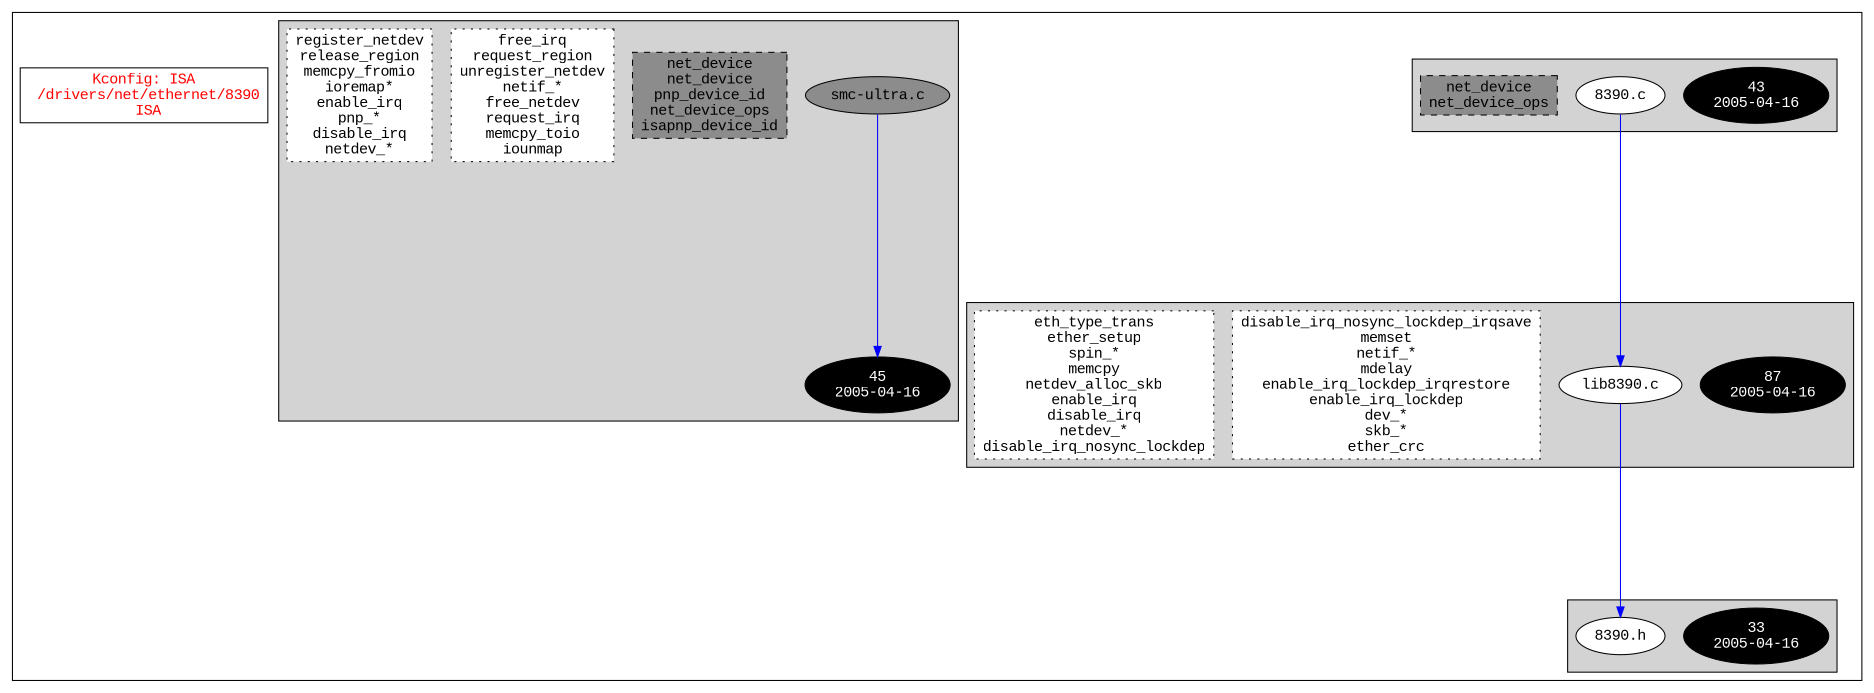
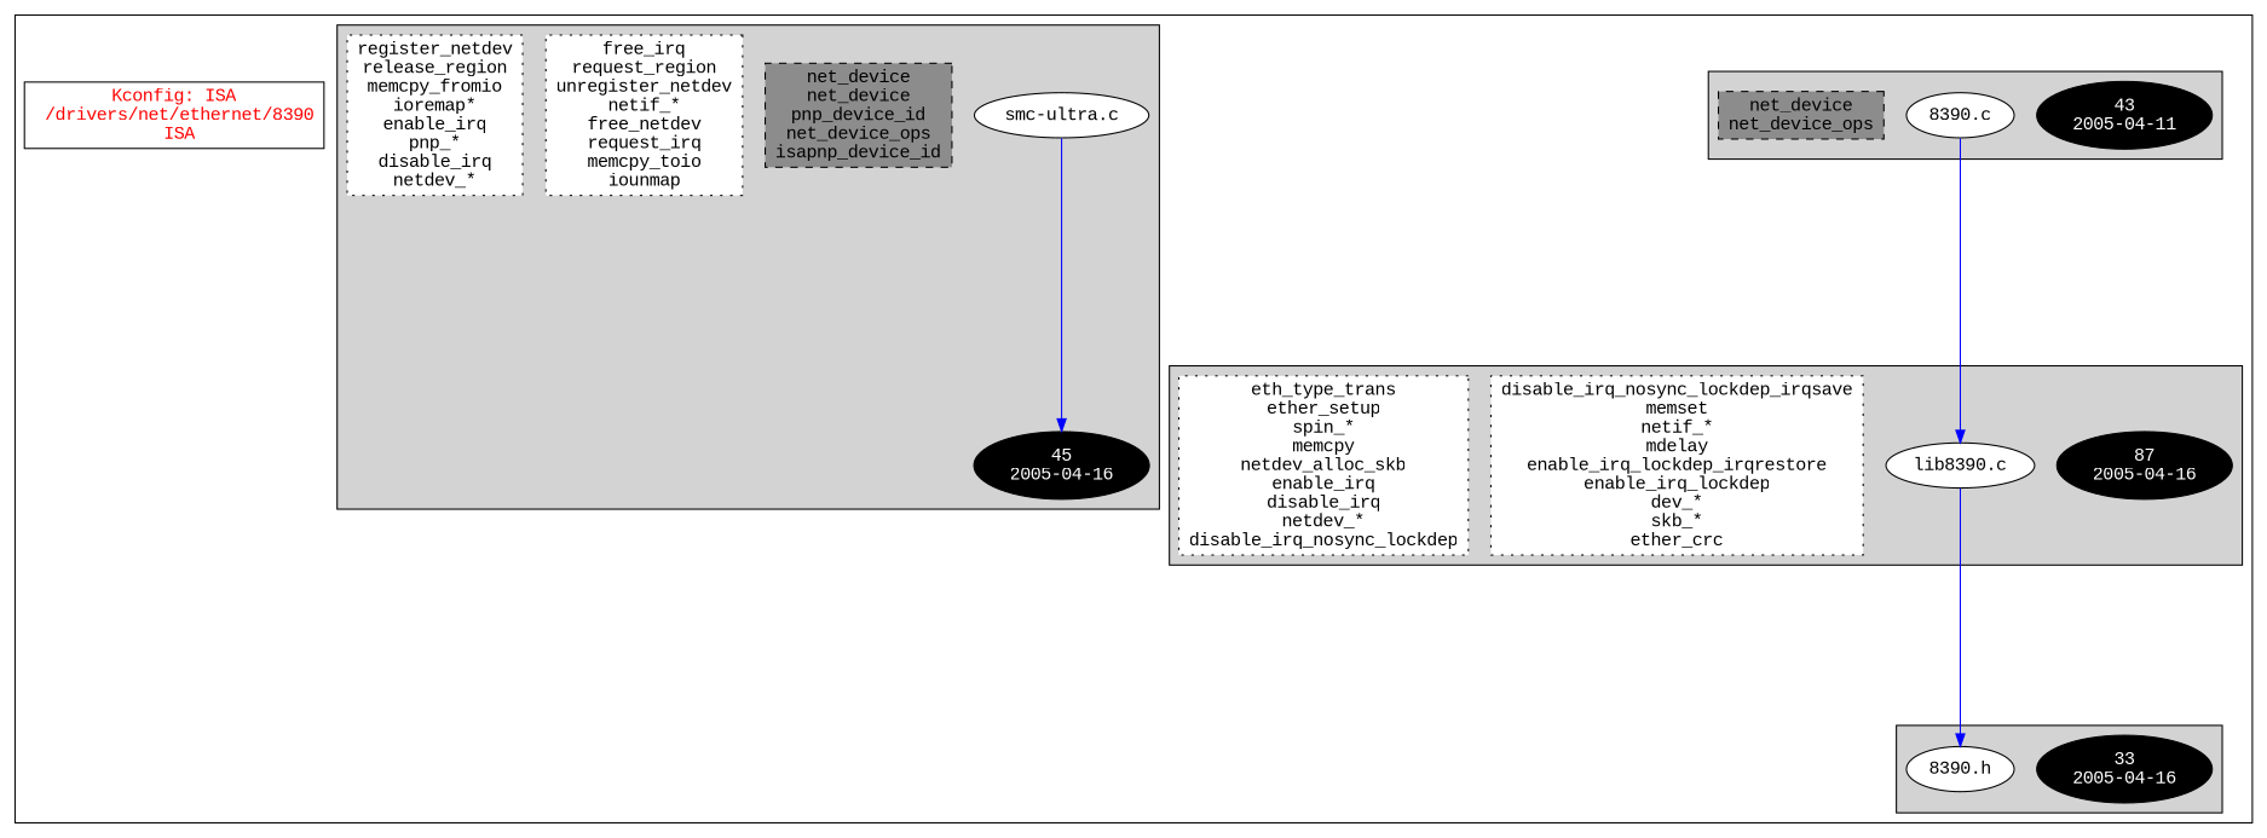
  digraph {
    fontname="Liberation Mono"
    ranksep=2
    splines=ortho
    node [fillcolor=white fontcolor=black fontname="Liberation Mono" style=filled]
    edge [color=blue fontname="Liberation Mono"]
-   n1 [fillcolor=black fontcolor=white label="43\n2005-04-16"]
+   n1 [fillcolor=black fontcolor=white label="43\n2005-04-11"]
    n2 [label="8390.c\n"]
    n3 [fillcolor=grey55 label="net_device\nnet_device_ops\n" shape=box style="filled,dashed"]
    n4 [fillcolor=black fontcolor=white label="33\n2005-04-16"]
    n5 [label="8390.h\n"]
    n6 [fillcolor=black fontcolor=white label="87\n2005-04-16"]
    n7 [label="lib8390.c\n"]
    n8 [label="disable_irq_nosync_lockdep_irqsave\nmemset\nnetif_*\nmdelay\nenable_irq_lockdep_irqrestore\nenable_irq_lockdep\ndev_*\nskb_*\nether_crc\n" shape=box style="filled,dotted"]
    n9 [label="eth_type_trans\nether_setup\nspin_*\nmemcpy\nnetdev_alloc_skb\nenable_irq\ndisable_irq\nnetdev_*\ndisable_irq_nosync_lockdep\n" shape=box style="filled,dotted"]
    n10 [fillcolor=black fontcolor=white label="45\n2005-04-16"]
-   n11 [fillcolor=grey55 label="smc-ultra.c\n"]
+   n11 [label="smc-ultra.c\n"]
    n12 [fillcolor=grey55 label="net_device\nnet_device\npnp_device_id\nnet_device_ops\nisapnp_device_id\n" shape=box style="filled,dashed"]
    n13 [label="free_irq\nrequest_region\nunregister_netdev\nnetif_*\nfree_netdev\nrequest_irq\nmemcpy_toio\niounmap\n" shape=box style="filled,dotted"]
    n14 [label="register_netdev\nrelease_region\nmemcpy_fromio\nioremap*\nenable_irq\npnp_*\ndisable_irq\nnetdev_*\n" shape=box style="filled,dotted"]
    n15 [fontcolor=red label="Kconfig: ISA\n /drivers/net/ethernet/8390\n  ISA " shape=box fillcolor="" style=""]
    subgraph cluster_1 {
      n15
      subgraph cluster_2 {
        style=filled
        n1
        n2
        n3
      }
      subgraph cluster_3 {
        style=filled
        n4
        n5
      }
      subgraph cluster_4 {
        style=filled
        n6
        n7
        n8
        n9
      }
      subgraph cluster_5 {
        style=filled
        n10
        n11
        n12
        n13
        n14
      }
    }
    n2 -> n7
    n7 -> n5
    n11 -> n10
  }
